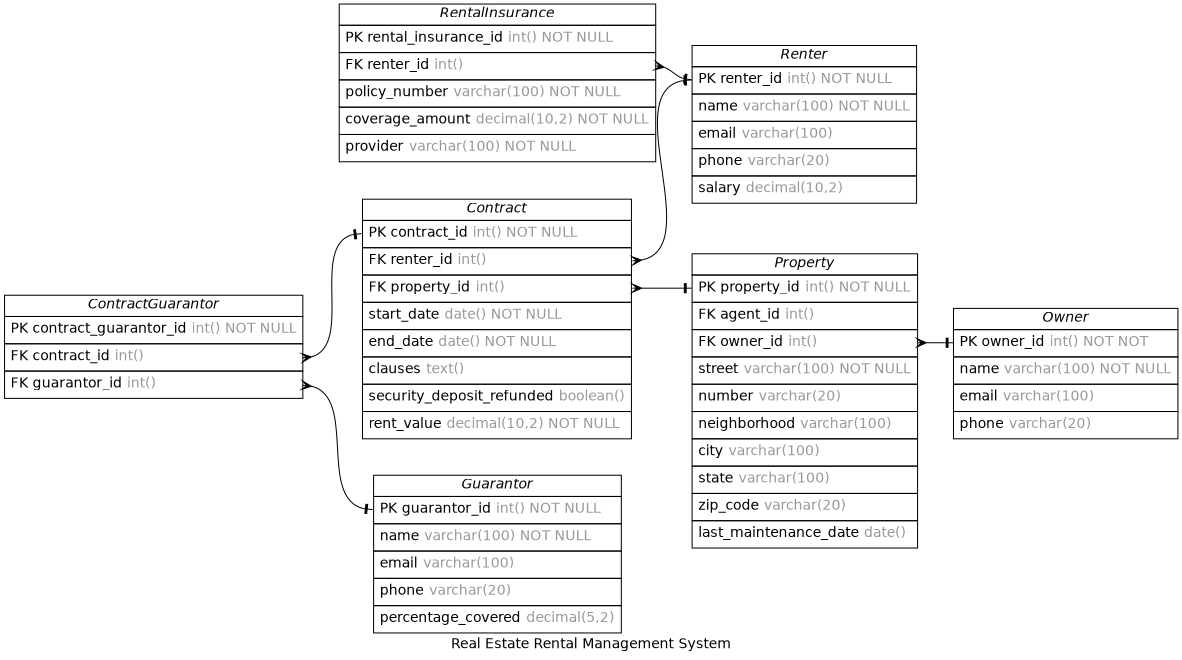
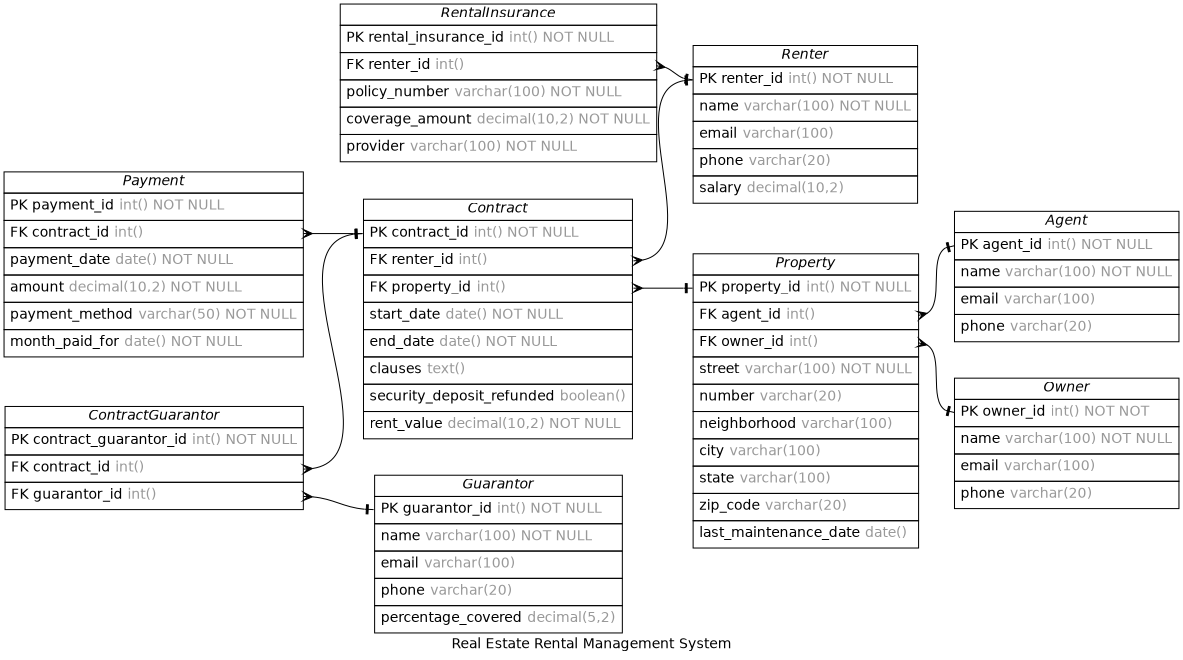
  digraph {
    concentrate=true
    fontname=Helvetica
    label="Real Estate Rental Management System"
    nodesep=0.5
    rankdir=LR
    splines=spline
    node [fontname=Helvetica shape=plain]
    edge [arrowhead=noneotee arrowsize=0.9 arrowtail=ocrow dir=both fontname=Helvetica fontsize=12 headport=renter_id labelangle=32 labeldistance=1.8 penwidth=1.0 tailport=renter_id]
+   n1 [label=<         <table border="0" cellborder="1" cellspacing="0" >         <tr><td><i>Agent</i></td></tr>         <tr><td port="agent_id" align="left" cellpadding="5">PK agent_id <font color="grey60">int() NOT NULL</font></td></tr>         <tr><td port="name" align="left" cellpadding="5">name <font color="grey60">varchar(100) NOT NULL</font></td></tr>         <tr><td port="email" align="left" cellpadding="5">email <font color="grey60">varchar(100)</font></td></tr>         <tr><td port="phone" align="left" cellpadding="5">phone <font color="grey60">varchar(20)</font></td></tr>     </table>>]
    n2 [label=<         <table border="0" cellborder="1" cellspacing="0" >         <tr><td><i>Owner</i></td></tr>         <tr><td port="owner_id" align="left" cellpadding="5">PK owner_id <font color="grey60">int() NOT NOT</font></td></tr>         <tr><td port="name" align="left" cellpadding="5">name <font color="grey60">varchar(100) NOT NULL</font></td></tr>         <tr><td port="email" align="left" cellpadding="5">email <font color="grey60">varchar(100)</font></td></tr>         <tr><td port="phone" align="left" cellpadding="5">phone <font color="grey60">varchar(20)</font></td></tr>     </table>>]
    n3 [label=<         <table border="0" cellborder="1" cellspacing="0" >         <tr><td><i>Property</i></td></tr>         <tr><td port="property_id" align="left" cellpadding="5">PK property_id <font color="grey60">int() NOT NULL</font></td></tr>         <tr><td port="agent_id" align="left" cellpadding="5">FK agent_id <font color="grey60">int()</font></td></tr>         <tr><td port="owner_id" align="left" cellpadding="5">FK owner_id <font color="grey60">int()</font></td></tr>         <tr><td port="street" align="left" cellpadding="5">street <font color="grey60">varchar(100) NOT NULL</font></td></tr>         <tr><td port="number" align="left" cellpadding="5">number <font color="grey60">varchar(20)</font></td></tr>         <tr><td port="neighborhood" align="left" cellpadding="5">neighborhood <font color="grey60">varchar(100)</font></td></tr>         <tr><td port="city" align="left" cellpadding="5">city <font color="grey60">varchar(100)</font></td></tr>         <tr><td port="state" align="left" cellpadding="5">state <font color="grey60">varchar(100)</font></td></tr>         <tr><td port="zip_code" align="left" cellpadding="5">zip_code <font color="grey60">varchar(20)</font></td></tr>         <tr><td port="last_maintenance_date" align="left" cellpadding="5">last_maintenance_date <font color="grey60">date()</font></td></tr>     </table>>]
    n4 [label=<         <table border="0" cellborder="1" cellspacing="0" >         <tr><td><i>Renter</i></td></tr>         <tr><td port="renter_id" align="left" cellpadding="5">PK renter_id <font color="grey60">int() NOT NULL</font></td></tr>         <tr><td port="name" align="left" cellpadding="5">name <font color="grey60">varchar(100) NOT NULL</font></td></tr>         <tr><td port="email" align="left" cellpadding="5">email <font color="grey60">varchar(100)</font></td></tr>         <tr><td port="phone" align="left" cellpadding="5">phone <font color="grey60">varchar(20)</font></td></tr>         <tr><td port="salary" align="left" cellpadding="5">salary <font color="grey60">decimal(10,2)</font></td></tr>     </table>>]
    n5 [label=<         <table border="0" cellborder="1" cellspacing="0" >         <tr><td><i>Contract</i></td></tr>         <tr><td port="contract_id" align="left" cellpadding="5">PK contract_id <font color="grey60">int() NOT NULL</font></td></tr>         <tr><td port="renter_id" align="left" cellpadding="5">FK renter_id <font color="grey60">int()</font></td></tr>         <tr><td port="property_id" align="left" cellpadding="5">FK property_id <font color="grey60">int()</font></td></tr>         <tr><td port="start_date" align="left" cellpadding="5">start_date <font color="grey60">date() NOT NULL</font></td></tr>         <tr><td port="end_date" align="left" cellpadding="5">end_date <font color="grey60">date() NOT NULL</font></td></tr>         <tr><td port="clauses" align="left" cellpadding="5">clauses <font color="grey60">text()</font></td></tr>         <tr><td port="security_deposit_refunded" align="left" cellpadding="5">security_deposit_refunded <font color="grey60">boolean()</font></td></tr>         <tr><td port="rent_value" align="left" cellpadding="5">rent_value <font color="grey60">decimal(10,2) NOT NULL</font></td></tr>     </table>>]
    n6 [label=<         <table border="0" cellborder="1" cellspacing="0" >         <tr><td><i>Guarantor</i></td></tr>         <tr><td port="guarantor_id" align="left" cellpadding="5">PK guarantor_id <font color="grey60">int() NOT NULL</font></td></tr>         <tr><td port="name" align="left" cellpadding="5">name <font color="grey60">varchar(100) NOT NULL</font></td></tr>         <tr><td port="email" align="left" cellpadding="5">email <font color="grey60">varchar(100)</font></td></tr>         <tr><td port="phone" align="left" cellpadding="5">phone <font color="grey60">varchar(20)</font></td></tr>         <tr><td port="percentage_covered" align="left" cellpadding="5">percentage_covered <font color="grey60">decimal(5,2)</font></td></tr>     </table>>]
    n7 [label=<         <table border="0" cellborder="1" cellspacing="0" >         <tr><td><i>ContractGuarantor</i></td></tr>         <tr><td port="contract_guarantor_id" align="left" cellpadding="5">PK contract_guarantor_id <font color="grey60">int() NOT NULL</font></td></tr>         <tr><td port="contract_id" align="left" cellpadding="5">FK contract_id <font color="grey60">int()</font></td></tr>         <tr><td port="guarantor_id" align="left" cellpadding="5">FK guarantor_id <font color="grey60">int()</font></td></tr>     </table>>]
+   n8 [label=<         <table border="0" cellborder="1" cellspacing="0" >         <tr><td><i>Payment</i></td></tr>         <tr><td port="payment_id" align="left" cellpadding="5">PK payment_id <font color="grey60">int() NOT NULL</font></td></tr>         <tr><td port="contract_id" align="left" cellpadding="5">FK contract_id <font color="grey60">int()</font></td></tr>         <tr><td port="payment_date" align="left" cellpadding="5">payment_date <font color="grey60">date() NOT NULL</font></td></tr>         <tr><td port="amount" align="left" cellpadding="5">amount <font color="grey60">decimal(10,2) NOT NULL</font></td></tr>         <tr><td port="payment_method" align="left" cellpadding="5">payment_method <font color="grey60">varchar(50) NOT NULL</font></td></tr>         <tr><td port="month_paid_for" align="left" cellpadding="5">month_paid_for <font color="grey60">date() NOT NULL</font></td></tr>     </table>>]
    n9 [label=<         <table border="0" cellborder="1" cellspacing="0" >         <tr><td><i>RentalInsurance</i></td></tr>         <tr><td port="rental_insurance_id" align="left" cellpadding="5">PK rental_insurance_id <font color="grey60">int() NOT NULL</font></td></tr>         <tr><td port="renter_id" align="left" cellpadding="5">FK renter_id <font color="grey60">int()</font></td></tr>         <tr><td port="policy_number" align="left" cellpadding="5">policy_number <font color="grey60">varchar(100) NOT NULL</font></td></tr>         <tr><td port="coverage_amount" align="left" cellpadding="5">coverage_amount <font color="grey60">decimal(10,2) NOT NULL</font></td></tr>         <tr><td port="provider" align="left" cellpadding="5">provider <font color="grey60">varchar(100) NOT NULL</font></td></tr>     </table>>]
+   n3 -> n1 [headport=agent_id tailport=agent_id]
    n3 -> n2 [headport=owner_id tailport=owner_id]
    n5 -> n3 [headport=property_id tailport=property_id]
    n5 -> n4
    n7 -> n5 [headport=contract_id tailport=contract_id]
    n7 -> n6 [headport=guarantor_id tailport=guarantor_id]
+   n8 -> n5 [headport=contract_id tailport=contract_id]
    n9 -> n4
  }
